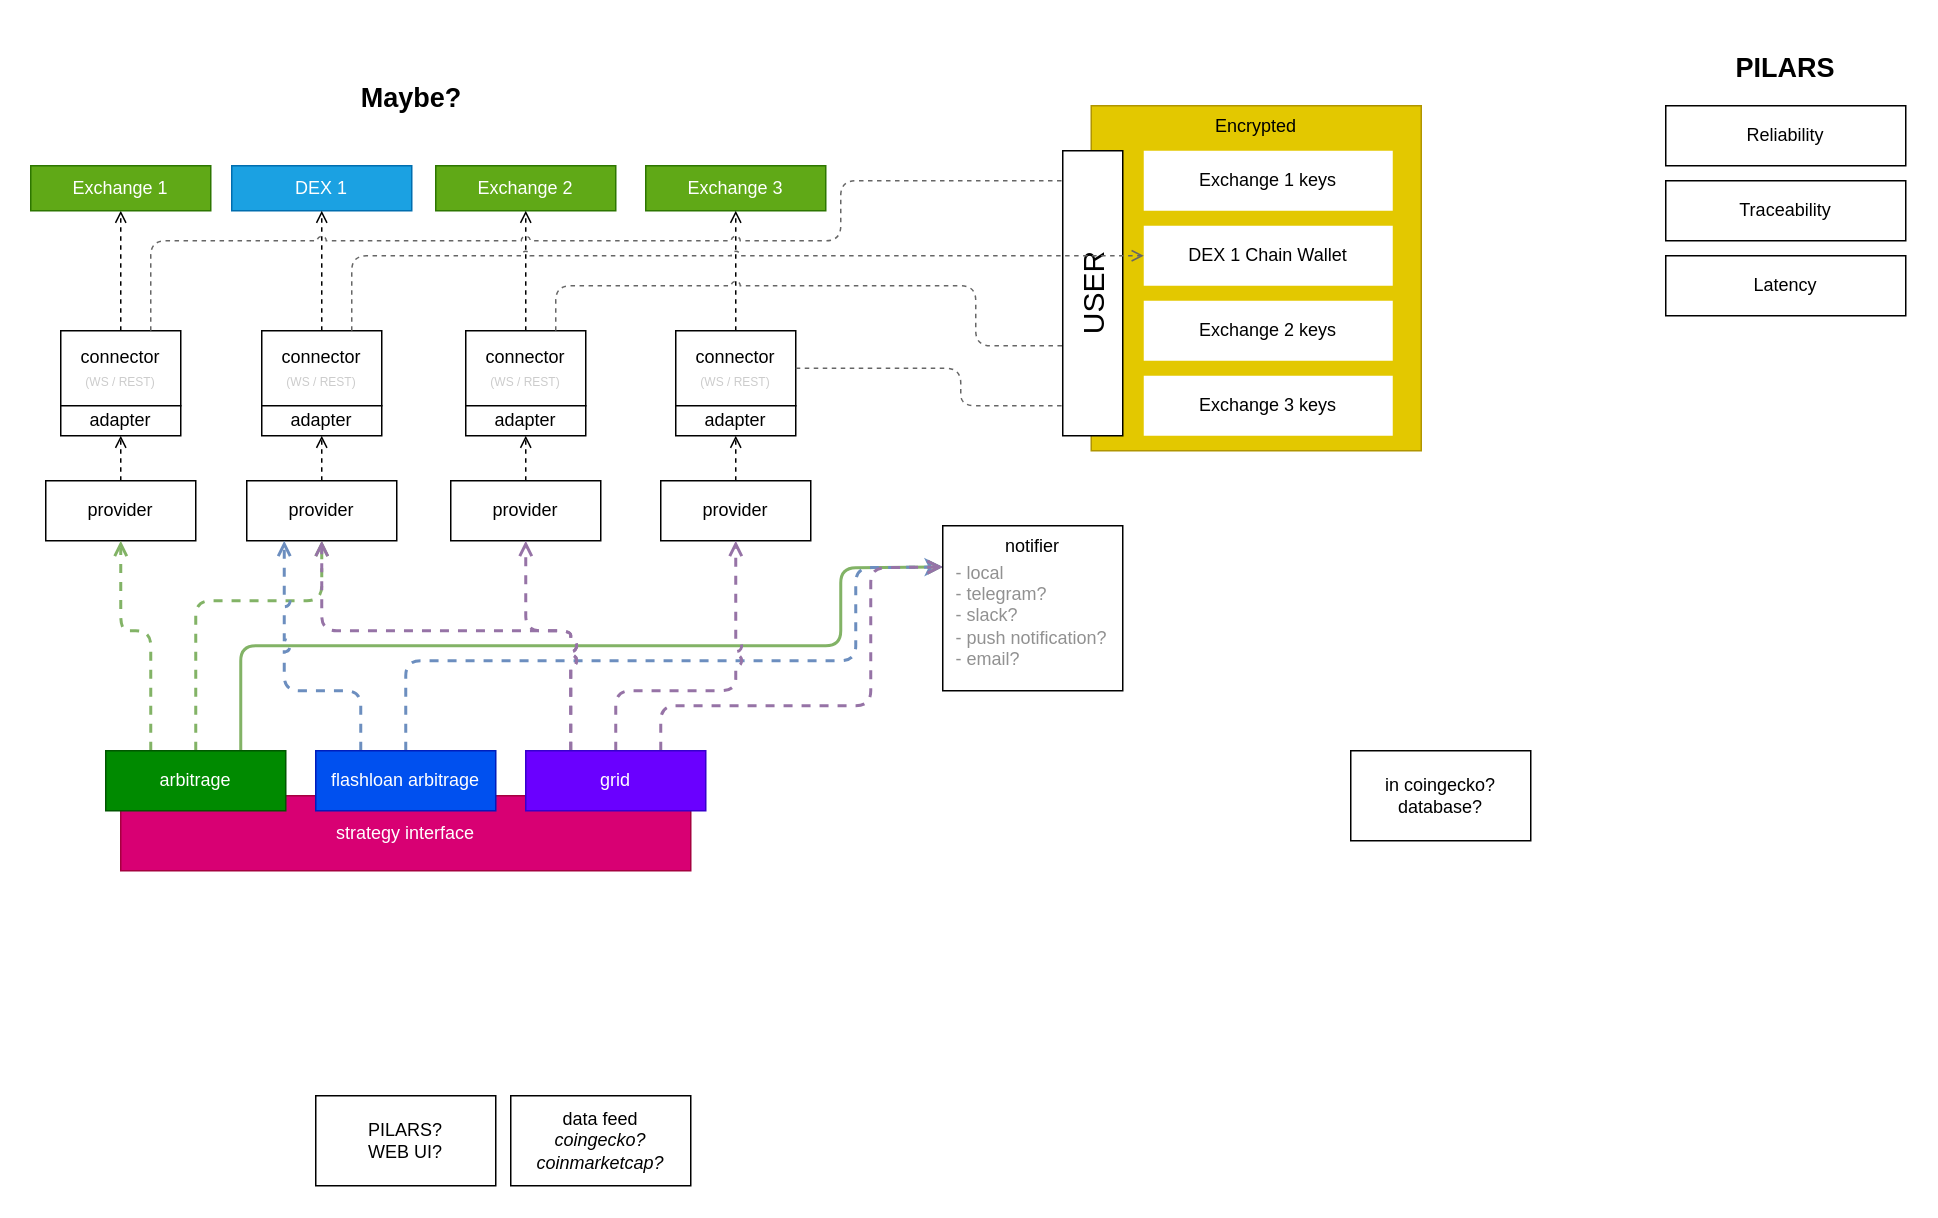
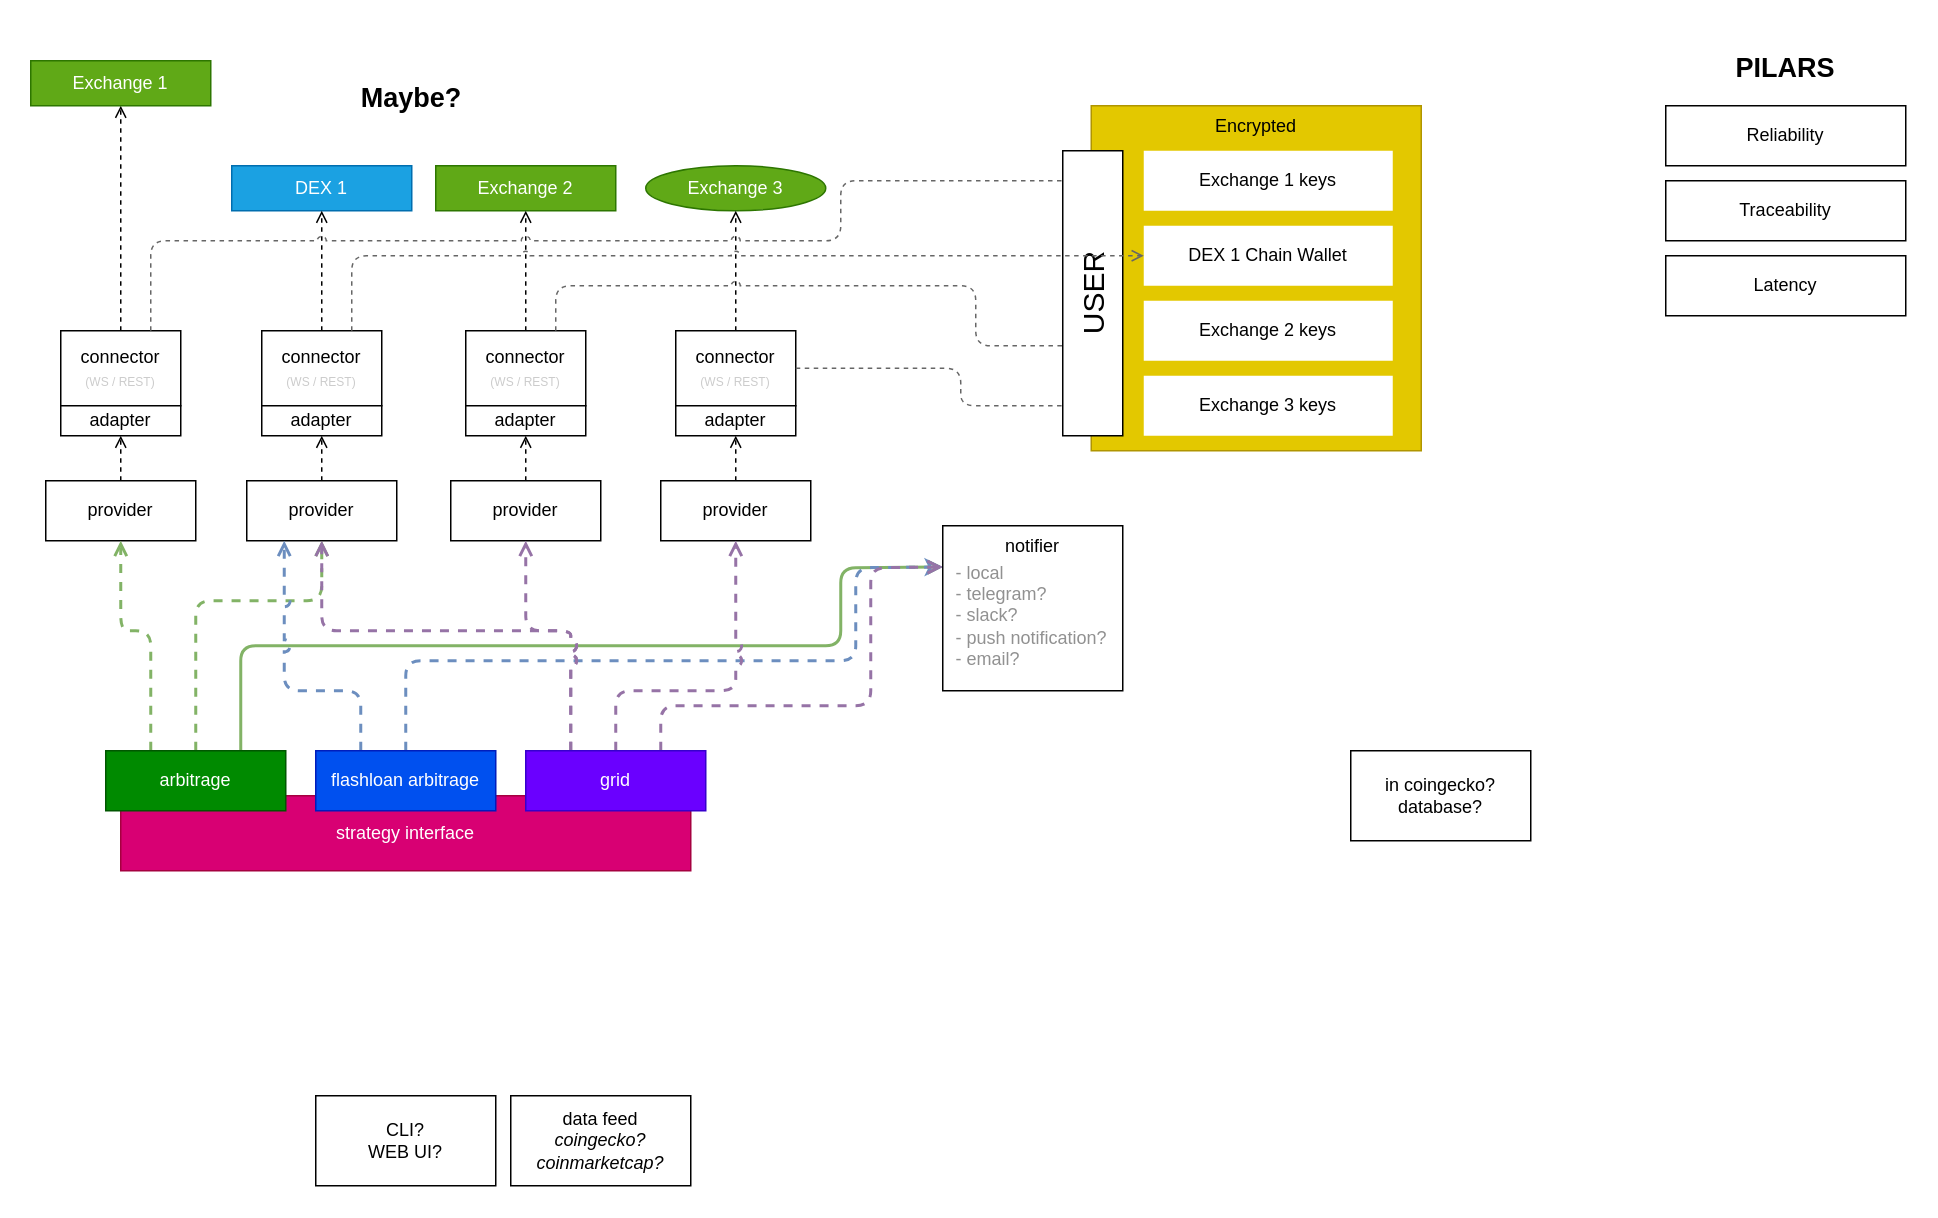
  <mxCell id="0" />
  <mxCell id="1" parent="0" />
  <mxCell id="2" value="" style="edgeStyle=none;html=1;fontSize=18;dashed=1;endArrow=open;endFill=0;" parent="1" source="3" target="19" edge="1"><mxGeometry relative="1" as="geometry" /></mxCell>
  <mxCell id="3" value="provider" style="rounded=0;whiteSpace=wrap;html=1;" parent="1" vertex="1"><mxGeometry x="30" y="320" width="100" height="40" as="geometry" /></mxCell>
  <mxCell id="4" style="edgeStyle=none;html=1;exitX=0.25;exitY=0;exitDx=0;exitDy=0;entryX=0.5;entryY=1;entryDx=0;entryDy=0;dashed=1;fontSize=18;endArrow=open;endFill=0;fillColor=#d5e8d4;strokeColor=#82b366;jumpStyle=arc;rounded=1;strokeWidth=2;" parent="1" source="50" target="3" edge="1"><mxGeometry relative="1" as="geometry"><Array as="points"><mxPoint x="100" y="420" /><mxPoint x="80" y="420" /></Array></mxGeometry></mxCell>
  <mxCell id="5" style="edgeStyle=none;html=1;exitX=0.5;exitY=0;exitDx=0;exitDy=0;entryX=0.5;entryY=1;entryDx=0;entryDy=0;dashed=1;fontSize=18;endArrow=open;endFill=0;fillColor=#d5e8d4;strokeColor=#82b366;jumpStyle=arc;rounded=1;strokeWidth=2;" parent="1" source="50" target="16" edge="1"><mxGeometry relative="1" as="geometry"><Array as="points"><mxPoint x="130" y="400" /><mxPoint x="214" y="400" /></Array></mxGeometry></mxCell>
  <mxCell id="6" style="edgeStyle=none;html=1;exitX=0.75;exitY=0;exitDx=0;exitDy=0;entryX=0;entryY=0.25;entryDx=0;entryDy=0;dashed=0;fontSize=18;endArrow=open;endFill=0;jumpStyle=arc;rounded=1;fillColor=#d5e8d4;strokeColor=#82b366;strokeWidth=2;" parent="1" source="50" target="47" edge="1"><mxGeometry relative="1" as="geometry"><Array as="points"><mxPoint x="160" y="430" /><mxPoint x="560" y="430" /><mxPoint x="560" y="378" /></Array></mxGeometry></mxCell>
  <mxCell id="7" value="Maybe?" style="text;html=1;strokeColor=none;fillColor=none;align=center;verticalAlign=middle;whiteSpace=wrap;rounded=0;fontStyle=1;fontSize=18;" parent="1" vertex="1"><mxGeometry x="214" y="40" width="120" height="50" as="geometry" /></mxCell>
- <mxCell id="8" value="PILARS?&lt;br&gt;WEB UI?" style="rounded=0;whiteSpace=wrap;html=1;" parent="1" vertex="1"><mxGeometry x="210" y="730" width="120" height="60" as="geometry" /></mxCell>
+ <mxCell id="8" value="CLI?&lt;br&gt;WEB UI?" style="rounded=0;whiteSpace=wrap;html=1;" parent="1" vertex="1"><mxGeometry x="210" y="730" width="120" height="60" as="geometry" /></mxCell>
  <mxCell id="9" value="data feed&lt;br&gt;&lt;i&gt;coingecko?&lt;br&gt;coinmarketcap?&lt;/i&gt;" style="rounded=0;whiteSpace=wrap;html=1;" parent="1" vertex="1"><mxGeometry x="340" y="730" width="120" height="60" as="geometry" /></mxCell>
  <mxCell id="10" value="in coingecko?&lt;br&gt;database?" style="rounded=0;whiteSpace=wrap;html=1;" parent="1" vertex="1"><mxGeometry x="900" y="500" width="120" height="60" as="geometry" /></mxCell>
  <mxCell id="11" value="" style="edgeStyle=none;html=1;dashed=1;fontSize=18;endArrow=open;endFill=0;" parent="1" source="18" target="12" edge="1"><mxGeometry relative="1" as="geometry" /></mxCell>
- <mxCell id="12" value="Exchange 1" style="rounded=0;whiteSpace=wrap;html=1;fillColor=#60a917;fontColor=#ffffff;strokeColor=#2D7600;" parent="1" vertex="1"><mxGeometry x="20" y="110" width="120" height="30" as="geometry" /></mxCell>
+ <mxCell id="12" value="Exchange 1" style="rounded=0;whiteSpace=wrap;html=1;fillColor=#60a917;fontColor=#ffffff;strokeColor=#2D7600;" parent="1" vertex="1"><mxGeometry x="20" y="40" width="120" height="30" as="geometry" /></mxCell>
  <mxCell id="13" value="DEX 1" style="rounded=0;whiteSpace=wrap;html=1;fillColor=#1ba1e2;fontColor=#ffffff;strokeColor=#006EAF;" parent="1" vertex="1"><mxGeometry x="154" y="110" width="120" height="30" as="geometry" /></mxCell>
  <mxCell id="14" value="" style="edgeStyle=none;html=1;dashed=1;fontSize=18;endArrow=open;endFill=0;" parent="1" source="21" target="13" edge="1"><mxGeometry relative="1" as="geometry" /></mxCell>
  <mxCell id="15" value="" style="edgeStyle=none;html=1;dashed=1;fontSize=18;endArrow=open;endFill=0;" parent="1" source="16" target="22" edge="1"><mxGeometry relative="1" as="geometry" /></mxCell>
  <mxCell id="16" value="provider" style="rounded=0;whiteSpace=wrap;html=1;" parent="1" vertex="1"><mxGeometry x="164" y="320" width="100" height="40" as="geometry" /></mxCell>
  <mxCell id="17" value="" style="group" parent="1" vertex="1" connectable="0"><mxGeometry x="40" y="220" width="80" height="70" as="geometry" /></mxCell>
  <mxCell id="18" value="connector&lt;br&gt;&lt;font style=&quot;font-size: 8px&quot; color=&quot;#cccccc&quot;&gt;(WS / REST)&lt;/font&gt;" style="rounded=0;whiteSpace=wrap;html=1;" parent="17" vertex="1"><mxGeometry width="80" height="50" as="geometry" /></mxCell>
  <mxCell id="19" value="adapter" style="rounded=0;whiteSpace=wrap;html=1;" parent="17" vertex="1"><mxGeometry y="50" width="80" height="20" as="geometry" /></mxCell>
  <mxCell id="20" value="" style="group" parent="1" vertex="1" connectable="0"><mxGeometry x="174" y="220" width="80" height="70" as="geometry" /></mxCell>
  <mxCell id="21" value="connector&lt;br&gt;&lt;font color=&quot;#cccccc&quot; style=&quot;font-size: 8px&quot;&gt;(WS / REST)&lt;/font&gt;" style="rounded=0;whiteSpace=wrap;html=1;" parent="20" vertex="1"><mxGeometry width="80" height="50" as="geometry" /></mxCell>
  <mxCell id="22" value="adapter" style="rounded=0;whiteSpace=wrap;html=1;" parent="20" vertex="1"><mxGeometry y="50" width="80" height="20" as="geometry" /></mxCell>
  <mxCell id="23" style="edgeStyle=none;html=1;exitX=0.25;exitY=0;exitDx=0;exitDy=0;dashed=1;fontSize=18;endArrow=open;endFill=0;fillColor=#dae8fc;strokeColor=#6c8ebf;jumpStyle=arc;rounded=1;strokeWidth=2;entryX=0.25;entryY=1;entryDx=0;entryDy=0;" parent="1" source="51" target="16" edge="1"><mxGeometry relative="1" as="geometry"><Array as="points"><mxPoint x="240" y="460" /><mxPoint x="189" y="460" /></Array></mxGeometry></mxCell>
  <mxCell id="24" style="edgeStyle=none;html=1;exitX=0.5;exitY=0;exitDx=0;exitDy=0;entryX=0;entryY=0.25;entryDx=0;entryDy=0;dashed=1;fontSize=18;endArrow=classic;endFill=0;jumpStyle=arc;rounded=1;fillColor=#dae8fc;strokeColor=#6c8ebf;strokeWidth=2;" parent="1" source="51" target="47" edge="1"><mxGeometry relative="1" as="geometry"><Array as="points"><mxPoint x="270" y="440" /><mxPoint x="570" y="440" /><mxPoint x="570" y="378" /></Array></mxGeometry></mxCell>
  <mxCell id="25" value="Exchange 2" style="rounded=0;whiteSpace=wrap;html=1;fillColor=#60a917;fontColor=#ffffff;strokeColor=#2D7600;" parent="1" vertex="1"><mxGeometry x="290" y="110" width="120" height="30" as="geometry" /></mxCell>
  <mxCell id="26" value="" style="edgeStyle=none;html=1;dashed=1;fontSize=18;endArrow=open;endFill=0;" parent="1" source="30" target="25" edge="1"><mxGeometry relative="1" as="geometry" /></mxCell>
  <mxCell id="27" value="" style="edgeStyle=none;html=1;dashed=1;fontSize=18;endArrow=open;endFill=0;" parent="1" source="28" target="31" edge="1"><mxGeometry relative="1" as="geometry" /></mxCell>
  <mxCell id="28" value="provider" style="rounded=0;whiteSpace=wrap;html=1;" parent="1" vertex="1"><mxGeometry x="300" y="320" width="100" height="40" as="geometry" /></mxCell>
  <mxCell id="29" value="" style="group" parent="1" vertex="1" connectable="0"><mxGeometry x="310" y="220" width="80" height="70" as="geometry" /></mxCell>
  <mxCell id="30" value="connector&lt;br&gt;&lt;font color=&quot;#cccccc&quot; style=&quot;font-size: 8px&quot;&gt;(WS / REST)&lt;/font&gt;" style="rounded=0;whiteSpace=wrap;html=1;" parent="29" vertex="1"><mxGeometry width="80" height="50" as="geometry" /></mxCell>
  <mxCell id="31" value="adapter" style="rounded=0;whiteSpace=wrap;html=1;" parent="29" vertex="1"><mxGeometry y="50" width="80" height="20" as="geometry" /></mxCell>
- <mxCell id="32" value="Exchange 3" style="rounded=0;whiteSpace=wrap;html=1;fillColor=#60a917;fontColor=#ffffff;strokeColor=#2D7600;" parent="1" vertex="1"><mxGeometry x="430" y="110" width="120" height="30" as="geometry" /></mxCell>
+ <mxCell id="32" value="Exchange 3" style="ellipse;whiteSpace=wrap;html=1;fillColor=#60a917;fontColor=#ffffff;strokeColor=#2D7600;" parent="1" vertex="1"><mxGeometry x="430" y="110" width="120" height="30" as="geometry" /></mxCell>
  <mxCell id="33" value="" style="edgeStyle=none;html=1;dashed=1;fontSize=18;endArrow=open;endFill=0;" parent="1" source="37" target="32" edge="1"><mxGeometry relative="1" as="geometry" /></mxCell>
  <mxCell id="34" value="" style="edgeStyle=none;html=1;dashed=1;fontSize=18;endArrow=open;endFill=0;" parent="1" source="35" target="38" edge="1"><mxGeometry relative="1" as="geometry" /></mxCell>
  <mxCell id="35" value="provider" style="rounded=0;whiteSpace=wrap;html=1;" parent="1" vertex="1"><mxGeometry x="440" y="320" width="100" height="40" as="geometry" /></mxCell>
  <mxCell id="36" value="" style="group" parent="1" vertex="1" connectable="0"><mxGeometry x="450" y="220" width="80" height="70" as="geometry" /></mxCell>
  <mxCell id="37" value="connector&lt;br&gt;&lt;font color=&quot;#cccccc&quot; style=&quot;font-size: 8px&quot;&gt;(WS / REST)&lt;/font&gt;" style="rounded=0;whiteSpace=wrap;html=1;" parent="36" vertex="1"><mxGeometry width="80" height="50" as="geometry" /></mxCell>
  <mxCell id="38" value="adapter" style="rounded=0;whiteSpace=wrap;html=1;" parent="36" vertex="1"><mxGeometry y="50" width="80" height="20" as="geometry" /></mxCell>
  <mxCell id="39" style="edgeStyle=none;html=1;exitX=0.5;exitY=0;exitDx=0;exitDy=0;entryX=0.5;entryY=1;entryDx=0;entryDy=0;dashed=1;fontSize=18;endArrow=open;endFill=0;fillColor=#e1d5e7;strokeColor=#9673a6;jumpStyle=arc;rounded=1;strokeWidth=2;" parent="1" source="52" target="35" edge="1"><mxGeometry relative="1" as="geometry"><Array as="points"><mxPoint x="410" y="460" /><mxPoint x="490" y="460" /></Array></mxGeometry></mxCell>
  <mxCell id="40" style="edgeStyle=none;html=1;exitX=0.25;exitY=0;exitDx=0;exitDy=0;entryX=0.5;entryY=1;entryDx=0;entryDy=0;dashed=1;fontSize=18;endArrow=open;endFill=0;fillColor=#e1d5e7;strokeColor=#9673a6;jumpStyle=arc;rounded=1;strokeWidth=2;" parent="1" source="52" target="28" edge="1"><mxGeometry relative="1" as="geometry"><Array as="points"><mxPoint x="380" y="420" /><mxPoint x="350" y="420" /></Array></mxGeometry></mxCell>
  <mxCell id="41" style="edgeStyle=none;html=1;exitX=0.25;exitY=0;exitDx=0;exitDy=0;entryX=0.5;entryY=1;entryDx=0;entryDy=0;dashed=1;fontSize=18;endArrow=open;endFill=0;fillColor=#e1d5e7;strokeColor=#9673a6;jumpStyle=arc;rounded=1;strokeWidth=2;" parent="1" source="52" target="16" edge="1"><mxGeometry relative="1" as="geometry"><Array as="points"><mxPoint x="380" y="420" /><mxPoint x="214" y="420" /></Array></mxGeometry></mxCell>
  <mxCell id="42" style="edgeStyle=none;html=1;exitX=0.75;exitY=0;exitDx=0;exitDy=0;dashed=1;fontSize=18;endArrow=open;endFill=0;jumpStyle=arc;rounded=1;fillColor=#e1d5e7;strokeColor=#9673a6;entryX=0;entryY=0.25;entryDx=0;entryDy=0;strokeWidth=2;" parent="1" source="52" target="47" edge="1"><mxGeometry relative="1" as="geometry"><mxPoint x="610" y="360" as="targetPoint" /><Array as="points"><mxPoint x="440" y="470" /><mxPoint x="580" y="470" /><mxPoint x="580" y="378" /></Array></mxGeometry></mxCell>
  <mxCell id="43" style="edgeStyle=none;rounded=1;jumpStyle=arc;html=1;exitX=0.75;exitY=0;exitDx=0;exitDy=0;entryX=0;entryY=0.5;entryDx=0;entryDy=0;fontSize=18;endArrow=open;endFill=0;strokeColor=#666666;strokeWidth=1;dashed=1;fillColor=#f5f5f5;" parent="1" source="18" target="56" edge="1"><mxGeometry relative="1" as="geometry"><Array as="points"><mxPoint x="100" y="160" /><mxPoint x="560" y="160" /><mxPoint x="560" y="120" /></Array></mxGeometry></mxCell>
  <mxCell id="44" style="edgeStyle=none;rounded=1;jumpStyle=arc;html=1;exitX=0.75;exitY=0;exitDx=0;exitDy=0;dashed=1;fontSize=18;endArrow=open;endFill=0;strokeWidth=1;entryX=0;entryY=0.75;entryDx=0;entryDy=0;fillColor=#f5f5f5;strokeColor=#666666;" parent="1" source="30" target="58" edge="1"><mxGeometry relative="1" as="geometry"><mxPoint x="650" y="230" as="targetPoint" /><Array as="points"><mxPoint x="370" y="190" /><mxPoint x="650" y="190" /><mxPoint x="650" y="230" /></Array></mxGeometry></mxCell>
  <mxCell id="45" style="edgeStyle=none;rounded=1;jumpStyle=arc;html=1;dashed=1;fontSize=18;endArrow=open;endFill=0;strokeColor=#666666;strokeWidth=1;entryX=0;entryY=0.5;entryDx=0;entryDy=0;fillColor=#f5f5f5;" parent="1" target="59" edge="1"><mxGeometry relative="1" as="geometry"><Array as="points"><mxPoint x="640" y="245" /><mxPoint x="640" y="270" /></Array><mxPoint x="530" y="245" as="sourcePoint" /></mxGeometry></mxCell>
  <mxCell id="46" value="" style="group" vertex="1" connectable="0" parent="1"><mxGeometry x="628" y="350" width="120" height="110" as="geometry" /></mxCell>
  <mxCell id="47" value="notifier" style="rounded=0;whiteSpace=wrap;html=1;verticalAlign=top;" parent="46" vertex="1"><mxGeometry width="120" height="110" as="geometry" /></mxCell>
  <mxCell id="48" value="- local&lt;br&gt;- telegram?&lt;br&gt;- slack?&lt;br&gt;- push notification?&lt;br&gt;- email?" style="rounded=0;whiteSpace=wrap;html=1;align=left;fillColor=none;strokeColor=none;fontColor=#919191;" vertex="1" parent="46"><mxGeometry x="7" y="20" width="106" height="80" as="geometry" /></mxCell>
  <mxCell id="49" value="strategy interface" style="rounded=0;whiteSpace=wrap;html=1;fillColor=#d80073;fontColor=#ffffff;strokeColor=#A50040;verticalAlign=middle;horizontal=1;" vertex="1" parent="1"><mxGeometry x="80" y="530" width="380" height="50" as="geometry" /></mxCell>
  <mxCell id="50" value="arbitrage" style="rounded=0;whiteSpace=wrap;html=1;fillColor=#008a00;fontColor=#ffffff;strokeColor=#005700;" parent="1" vertex="1"><mxGeometry x="70" y="500" width="120" height="40" as="geometry" /></mxCell>
  <mxCell id="51" value="flashloan arbitrage" style="rounded=0;whiteSpace=wrap;html=1;fillColor=#0050ef;fontColor=#ffffff;strokeColor=#001DBC;" parent="1" vertex="1"><mxGeometry x="210" y="500" width="120" height="40" as="geometry" /></mxCell>
  <mxCell id="52" value="grid" style="rounded=0;whiteSpace=wrap;html=1;fillColor=#6a00ff;fontColor=#ffffff;strokeColor=#3700CC;" parent="1" vertex="1"><mxGeometry x="350" y="500" width="120" height="40" as="geometry" /></mxCell>
  <mxCell id="53" value="" style="group" vertex="1" connectable="0" parent="1"><mxGeometry x="687" y="70" width="260" height="230" as="geometry" /></mxCell>
  <mxCell id="54" value="Encrypted" style="rounded=0;whiteSpace=wrap;html=1;fillColor=#e3c800;strokeColor=#B09500;fontColor=#000000;verticalAlign=top;" parent="53" vertex="1"><mxGeometry x="40" width="220" height="230" as="geometry" /></mxCell>
  <mxCell id="55" value="USER" style="rounded=0;whiteSpace=wrap;html=1;horizontal=0;fontSize=20;" parent="53" vertex="1"><mxGeometry x="21" y="30" width="40" height="190" as="geometry" /></mxCell>
  <mxCell id="56" value="Exchange 1 keys" style="rounded=0;whiteSpace=wrap;html=1;strokeColor=none;" parent="53" vertex="1"><mxGeometry x="75" y="30" width="166" height="40" as="geometry" /></mxCell>
  <mxCell id="57" value="DEX 1 Chain Wallet" style="rounded=0;whiteSpace=wrap;html=1;strokeColor=none;" parent="53" vertex="1"><mxGeometry x="75" y="80" width="166" height="40" as="geometry" /></mxCell>
  <mxCell id="58" value="Exchange 2 keys" style="rounded=0;whiteSpace=wrap;html=1;strokeColor=none;" parent="53" vertex="1"><mxGeometry x="75" y="130" width="166" height="40" as="geometry" /></mxCell>
  <mxCell id="59" value="Exchange 3 keys" style="rounded=0;whiteSpace=wrap;html=1;strokeColor=none;" parent="53" vertex="1"><mxGeometry x="75" y="180" width="166" height="40" as="geometry" /></mxCell>
  <mxCell id="60" value="Reliability" style="rounded=0;whiteSpace=wrap;html=1;" vertex="1" parent="1"><mxGeometry x="1110" y="70" width="160" height="40" as="geometry" /></mxCell>
  <mxCell id="61" value="PILARS" style="text;html=1;strokeColor=none;fillColor=none;align=center;verticalAlign=middle;whiteSpace=wrap;rounded=0;fontStyle=1;fontSize=18;" vertex="1" parent="1"><mxGeometry x="1130" y="20" width="120" height="50" as="geometry" /></mxCell>
  <mxCell id="62" value="Traceability" style="rounded=0;whiteSpace=wrap;html=1;" vertex="1" parent="1"><mxGeometry x="1110" y="120" width="160" height="40" as="geometry" /></mxCell>
  <mxCell id="63" style="edgeStyle=none;rounded=1;jumpStyle=arc;html=1;exitX=0.75;exitY=0;exitDx=0;exitDy=0;entryX=0;entryY=0.5;entryDx=0;entryDy=0;fontSize=18;endArrow=open;endFill=0;strokeColor=#666666;strokeWidth=1;dashed=1;fillColor=#f5f5f5;" edge="1" parent="1" source="21" target="57"><mxGeometry relative="1" as="geometry"><Array as="points"><mxPoint x="234" y="170" /></Array><mxPoint x="110" y="230" as="sourcePoint" /><mxPoint x="772" y="130" as="targetPoint" /></mxGeometry></mxCell>
  <mxCell id="64" value="Latency" style="rounded=0;whiteSpace=wrap;html=1;" vertex="1" parent="1"><mxGeometry x="1110" y="170" width="160" height="40" as="geometry" /></mxCell>
